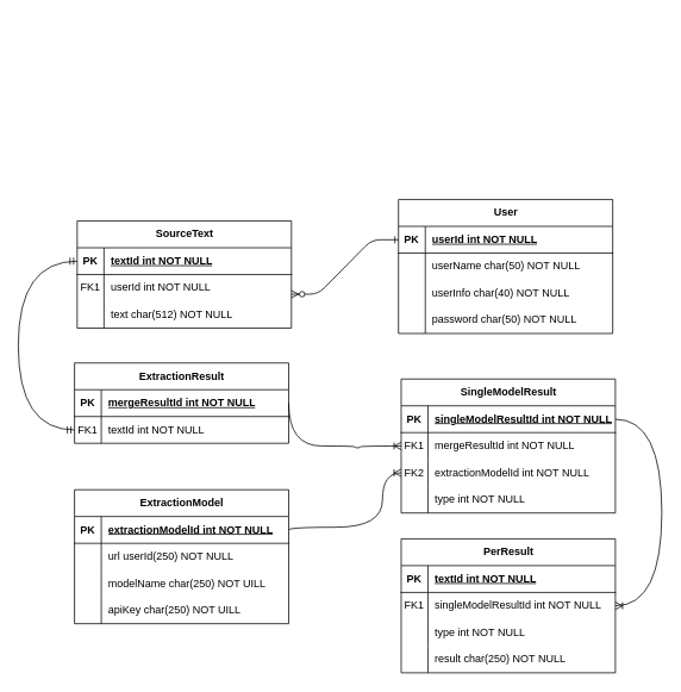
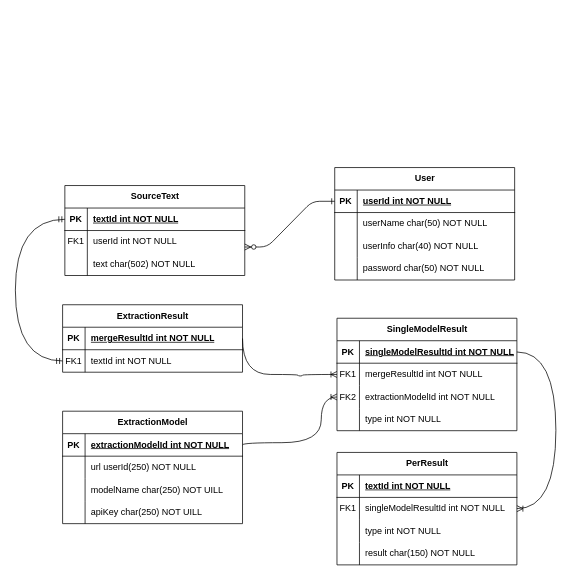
  <mxCell id="0" />
  <mxCell id="1" parent="0" />
  <mxCell id="2" value="User" style="shape=table;startSize=30;container=1;collapsible=1;childLayout=tableLayout;fixedRows=1;rowLines=0;fontStyle=1;align=center;resizeLast=1;html=1;" vertex="1" parent="1"><mxGeometry x="446" y="223" width="240" height="150" as="geometry"><mxRectangle x="260" y="420" width="70" height="30" as="alternateBounds" /></mxGeometry></mxCell>
  <mxCell id="3" value="" style="shape=tableRow;horizontal=0;startSize=0;swimlaneHead=0;swimlaneBody=0;fillColor=none;collapsible=0;dropTarget=0;points=[[0,0.5],[1,0.5]];portConstraint=eastwest;top=0;left=0;right=0;bottom=1;" vertex="1" parent="2"><mxGeometry y="30" width="240" height="30" as="geometry" /></mxCell>
  <mxCell id="4" value="PK" style="shape=partialRectangle;connectable=0;fillColor=none;top=0;left=0;bottom=0;right=0;fontStyle=1;overflow=hidden;whiteSpace=wrap;html=1;" vertex="1" parent="3"><mxGeometry width="30" height="30" as="geometry"><mxRectangle width="30" height="30" as="alternateBounds" /></mxGeometry></mxCell>
  <mxCell id="5" value="userId int NOT NULL" style="shape=partialRectangle;connectable=0;fillColor=none;top=0;left=0;bottom=0;right=0;align=left;spacingLeft=6;fontStyle=5;overflow=hidden;whiteSpace=wrap;html=1;" vertex="1" parent="3"><mxGeometry x="30" width="210" height="30" as="geometry"><mxRectangle width="210" height="30" as="alternateBounds" /></mxGeometry></mxCell>
  <mxCell id="6" value="" style="shape=tableRow;horizontal=0;startSize=0;swimlaneHead=0;swimlaneBody=0;fillColor=none;collapsible=0;dropTarget=0;points=[[0,0.5],[1,0.5]];portConstraint=eastwest;top=0;left=0;right=0;bottom=0;" vertex="1" parent="2"><mxGeometry y="60" width="240" height="30" as="geometry" /></mxCell>
  <mxCell id="7" value="" style="shape=partialRectangle;connectable=0;fillColor=none;top=0;left=0;bottom=0;right=0;editable=1;overflow=hidden;whiteSpace=wrap;html=1;" vertex="1" parent="6"><mxGeometry width="30" height="30" as="geometry"><mxRectangle width="30" height="30" as="alternateBounds" /></mxGeometry></mxCell>
  <mxCell id="8" value="userName char(50) NOT NULL" style="shape=partialRectangle;connectable=0;fillColor=none;top=0;left=0;bottom=0;right=0;align=left;spacingLeft=6;overflow=hidden;whiteSpace=wrap;html=1;" vertex="1" parent="6"><mxGeometry x="30" width="210" height="30" as="geometry"><mxRectangle width="210" height="30" as="alternateBounds" /></mxGeometry></mxCell>
  <mxCell id="9" value="" style="shape=tableRow;horizontal=0;startSize=0;swimlaneHead=0;swimlaneBody=0;fillColor=none;collapsible=0;dropTarget=0;points=[[0,0.5],[1,0.5]];portConstraint=eastwest;top=0;left=0;right=0;bottom=0;" vertex="1" parent="2"><mxGeometry y="90" width="240" height="30" as="geometry" /></mxCell>
  <mxCell id="10" value="" style="shape=partialRectangle;connectable=0;fillColor=none;top=0;left=0;bottom=0;right=0;editable=1;overflow=hidden;whiteSpace=wrap;html=1;" vertex="1" parent="9"><mxGeometry width="30" height="30" as="geometry"><mxRectangle width="30" height="30" as="alternateBounds" /></mxGeometry></mxCell>
  <mxCell id="11" value="userInfo char(40) NOT NULL" style="shape=partialRectangle;connectable=0;fillColor=none;top=0;left=0;bottom=0;right=0;align=left;spacingLeft=6;overflow=hidden;whiteSpace=wrap;html=1;" vertex="1" parent="9"><mxGeometry x="30" width="210" height="30" as="geometry"><mxRectangle width="210" height="30" as="alternateBounds" /></mxGeometry></mxCell>
  <mxCell id="12" value="" style="shape=tableRow;horizontal=0;startSize=0;swimlaneHead=0;swimlaneBody=0;fillColor=none;collapsible=0;dropTarget=0;points=[[0,0.5],[1,0.5]];portConstraint=eastwest;top=0;left=0;right=0;bottom=0;" vertex="1" parent="2"><mxGeometry y="120" width="240" height="30" as="geometry" /></mxCell>
  <mxCell id="13" value="&lt;div&gt;&lt;br/&gt;&lt;/div&gt;" style="shape=partialRectangle;connectable=0;fillColor=none;top=0;left=0;bottom=0;right=0;editable=1;overflow=hidden;whiteSpace=wrap;html=1;" vertex="1" parent="12"><mxGeometry width="30" height="30" as="geometry"><mxRectangle width="30" height="30" as="alternateBounds" /></mxGeometry></mxCell>
  <mxCell id="14" value="password char(50) NOT NULL" style="shape=partialRectangle;connectable=0;fillColor=none;top=0;left=0;bottom=0;right=0;align=left;spacingLeft=6;overflow=hidden;whiteSpace=wrap;html=1;" vertex="1" parent="12"><mxGeometry x="30" width="210" height="30" as="geometry"><mxRectangle width="210" height="30" as="alternateBounds" /></mxGeometry></mxCell>
  <mxCell id="15" value="SourceText" style="shape=table;startSize=30;container=1;collapsible=1;childLayout=tableLayout;fixedRows=1;rowLines=0;fontStyle=1;align=center;resizeLast=1;html=1;" vertex="1" parent="1"><mxGeometry x="86" y="247" width="240" height="120" as="geometry"><mxRectangle x="260" y="420" width="70" height="30" as="alternateBounds" /></mxGeometry></mxCell>
  <mxCell id="16" value="" style="shape=tableRow;horizontal=0;startSize=0;swimlaneHead=0;swimlaneBody=0;fillColor=none;collapsible=0;dropTarget=0;points=[[0,0.5],[1,0.5]];portConstraint=eastwest;top=0;left=0;right=0;bottom=1;" vertex="1" parent="15"><mxGeometry y="30" width="240" height="30" as="geometry" /></mxCell>
  <mxCell id="17" value="PK" style="shape=partialRectangle;connectable=0;fillColor=none;top=0;left=0;bottom=0;right=0;fontStyle=1;overflow=hidden;whiteSpace=wrap;html=1;" vertex="1" parent="16"><mxGeometry width="30" height="30" as="geometry"><mxRectangle width="30" height="30" as="alternateBounds" /></mxGeometry></mxCell>
  <mxCell id="18" value="textId int NOT NULL" style="shape=partialRectangle;connectable=0;fillColor=none;top=0;left=0;bottom=0;right=0;align=left;spacingLeft=6;fontStyle=5;overflow=hidden;whiteSpace=wrap;html=1;" vertex="1" parent="16"><mxGeometry x="30" width="210" height="30" as="geometry"><mxRectangle width="210" height="30" as="alternateBounds" /></mxGeometry></mxCell>
  <mxCell id="19" value="" style="shape=tableRow;horizontal=0;startSize=0;swimlaneHead=0;swimlaneBody=0;fillColor=none;collapsible=0;dropTarget=0;points=[[0,0.5],[1,0.5]];portConstraint=eastwest;top=0;left=0;right=0;bottom=0;" vertex="1" parent="15"><mxGeometry y="60" width="240" height="30" as="geometry" /></mxCell>
  <mxCell id="20" value="FK1" style="shape=partialRectangle;connectable=0;fillColor=none;top=0;left=0;bottom=0;right=0;editable=1;overflow=hidden;whiteSpace=wrap;html=1;" vertex="1" parent="19"><mxGeometry width="30" height="30" as="geometry"><mxRectangle width="30" height="30" as="alternateBounds" /></mxGeometry></mxCell>
  <mxCell id="21" value="userId int NOT NULL" style="shape=partialRectangle;connectable=0;fillColor=none;top=0;left=0;bottom=0;right=0;align=left;spacingLeft=6;overflow=hidden;whiteSpace=wrap;html=1;" vertex="1" parent="19"><mxGeometry x="30" width="210" height="30" as="geometry"><mxRectangle width="210" height="30" as="alternateBounds" /></mxGeometry></mxCell>
  <mxCell id="22" value="" style="shape=tableRow;horizontal=0;startSize=0;swimlaneHead=0;swimlaneBody=0;fillColor=none;collapsible=0;dropTarget=0;points=[[0,0.5],[1,0.5]];portConstraint=eastwest;top=0;left=0;right=0;bottom=0;" vertex="1" parent="15"><mxGeometry y="90" width="240" height="30" as="geometry" /></mxCell>
  <mxCell id="23" value="" style="shape=partialRectangle;connectable=0;fillColor=none;top=0;left=0;bottom=0;right=0;editable=1;overflow=hidden;whiteSpace=wrap;html=1;" vertex="1" parent="22"><mxGeometry width="30" height="30" as="geometry"><mxRectangle width="30" height="30" as="alternateBounds" /></mxGeometry></mxCell>
- <mxCell id="24" value="text char(512) NOT NULL" style="shape=partialRectangle;connectable=0;fillColor=none;top=0;left=0;bottom=0;right=0;align=left;spacingLeft=6;overflow=hidden;whiteSpace=wrap;html=1;" vertex="1" parent="22"><mxGeometry x="30" width="210" height="30" as="geometry"><mxRectangle width="210" height="30" as="alternateBounds" /></mxGeometry></mxCell>
+ <mxCell id="24" value="text char(502) NOT NULL" style="shape=partialRectangle;connectable=0;fillColor=none;top=0;left=0;bottom=0;right=0;align=left;spacingLeft=6;overflow=hidden;whiteSpace=wrap;html=1;" vertex="1" parent="22"><mxGeometry x="30" width="210" height="30" as="geometry"><mxRectangle width="210" height="30" as="alternateBounds" /></mxGeometry></mxCell>
  <mxCell id="25" value="ExtractionResult" style="shape=table;startSize=30;container=1;collapsible=1;childLayout=tableLayout;fixedRows=1;rowLines=0;fontStyle=1;align=center;resizeLast=1;html=1;" vertex="1" parent="1"><mxGeometry x="83" y="406" width="240" height="90" as="geometry"><mxRectangle x="260" y="420" width="70" height="30" as="alternateBounds" /></mxGeometry></mxCell>
  <mxCell id="26" value="" style="shape=tableRow;horizontal=0;startSize=0;swimlaneHead=0;swimlaneBody=0;fillColor=none;collapsible=0;dropTarget=0;points=[[0,0.5],[1,0.5]];portConstraint=eastwest;top=0;left=0;right=0;bottom=1;" vertex="1" parent="25"><mxGeometry y="30" width="240" height="30" as="geometry" /></mxCell>
  <mxCell id="27" value="PK" style="shape=partialRectangle;connectable=0;fillColor=none;top=0;left=0;bottom=0;right=0;fontStyle=1;overflow=hidden;whiteSpace=wrap;html=1;" vertex="1" parent="26"><mxGeometry width="30" height="30" as="geometry"><mxRectangle width="30" height="30" as="alternateBounds" /></mxGeometry></mxCell>
  <mxCell id="28" value="mergeResultId int NOT NULL" style="shape=partialRectangle;connectable=0;fillColor=none;top=0;left=0;bottom=0;right=0;align=left;spacingLeft=6;fontStyle=5;overflow=hidden;whiteSpace=wrap;html=1;" vertex="1" parent="26"><mxGeometry x="30" width="210" height="30" as="geometry"><mxRectangle width="210" height="30" as="alternateBounds" /></mxGeometry></mxCell>
  <mxCell id="29" value="" style="shape=tableRow;horizontal=0;startSize=0;swimlaneHead=0;swimlaneBody=0;fillColor=none;collapsible=0;dropTarget=0;points=[[0,0.5],[1,0.5]];portConstraint=eastwest;top=0;left=0;right=0;bottom=0;" vertex="1" parent="25"><mxGeometry y="60" width="240" height="30" as="geometry" /></mxCell>
  <mxCell id="30" value="FK1" style="shape=partialRectangle;connectable=0;fillColor=none;top=0;left=0;bottom=0;right=0;editable=1;overflow=hidden;whiteSpace=wrap;html=1;" vertex="1" parent="29"><mxGeometry width="30" height="30" as="geometry"><mxRectangle width="30" height="30" as="alternateBounds" /></mxGeometry></mxCell>
  <mxCell id="31" value="textId int NOT NULL" style="shape=partialRectangle;connectable=0;fillColor=none;top=0;left=0;bottom=0;right=0;align=left;spacingLeft=6;overflow=hidden;whiteSpace=wrap;html=1;" vertex="1" parent="29"><mxGeometry x="30" width="210" height="30" as="geometry"><mxRectangle width="210" height="30" as="alternateBounds" /></mxGeometry></mxCell>
  <mxCell id="32" value="SingleModelResult" style="shape=table;startSize=30;container=1;collapsible=1;childLayout=tableLayout;fixedRows=1;rowLines=0;fontStyle=1;align=center;resizeLast=1;html=1;" vertex="1" parent="1"><mxGeometry x="449" y="424" width="240" height="150" as="geometry"><mxRectangle x="260" y="420" width="70" height="30" as="alternateBounds" /></mxGeometry></mxCell>
  <mxCell id="33" value="" style="shape=tableRow;horizontal=0;startSize=0;swimlaneHead=0;swimlaneBody=0;fillColor=none;collapsible=0;dropTarget=0;points=[[0,0.5],[1,0.5]];portConstraint=eastwest;top=0;left=0;right=0;bottom=1;" vertex="1" parent="32"><mxGeometry y="30" width="240" height="30" as="geometry" /></mxCell>
  <mxCell id="34" value="PK" style="shape=partialRectangle;connectable=0;fillColor=none;top=0;left=0;bottom=0;right=0;fontStyle=1;overflow=hidden;whiteSpace=wrap;html=1;" vertex="1" parent="33"><mxGeometry width="30" height="30" as="geometry"><mxRectangle width="30" height="30" as="alternateBounds" /></mxGeometry></mxCell>
  <mxCell id="35" value="singleModelResultId int NOT NULL" style="shape=partialRectangle;connectable=0;fillColor=none;top=0;left=0;bottom=0;right=0;align=left;spacingLeft=6;fontStyle=5;overflow=hidden;whiteSpace=wrap;html=1;" vertex="1" parent="33"><mxGeometry x="30" width="210" height="30" as="geometry"><mxRectangle width="210" height="30" as="alternateBounds" /></mxGeometry></mxCell>
  <mxCell id="36" value="" style="shape=tableRow;horizontal=0;startSize=0;swimlaneHead=0;swimlaneBody=0;fillColor=none;collapsible=0;dropTarget=0;points=[[0,0.5],[1,0.5]];portConstraint=eastwest;top=0;left=0;right=0;bottom=0;" vertex="1" parent="32"><mxGeometry y="60" width="240" height="30" as="geometry" /></mxCell>
  <mxCell id="37" value="FK1" style="shape=partialRectangle;connectable=0;fillColor=none;top=0;left=0;bottom=0;right=0;editable=1;overflow=hidden;whiteSpace=wrap;html=1;" vertex="1" parent="36"><mxGeometry width="30" height="30" as="geometry"><mxRectangle width="30" height="30" as="alternateBounds" /></mxGeometry></mxCell>
  <mxCell id="38" value="mergeResultId int NOT NULL" style="shape=partialRectangle;connectable=0;fillColor=none;top=0;left=0;bottom=0;right=0;align=left;spacingLeft=6;overflow=hidden;whiteSpace=wrap;html=1;" vertex="1" parent="36"><mxGeometry x="30" width="210" height="30" as="geometry"><mxRectangle width="210" height="30" as="alternateBounds" /></mxGeometry></mxCell>
  <mxCell id="39" style="shape=tableRow;horizontal=0;startSize=0;swimlaneHead=0;swimlaneBody=0;fillColor=none;collapsible=0;dropTarget=0;points=[[0,0.5],[1,0.5]];portConstraint=eastwest;top=0;left=0;right=0;bottom=0;" vertex="1" parent="32"><mxGeometry y="90" width="240" height="30" as="geometry" /></mxCell>
  <mxCell id="40" value="FK2" style="shape=partialRectangle;connectable=0;fillColor=none;top=0;left=0;bottom=0;right=0;editable=1;overflow=hidden;whiteSpace=wrap;html=1;" vertex="1" parent="39"><mxGeometry width="30" height="30" as="geometry"><mxRectangle width="30" height="30" as="alternateBounds" /></mxGeometry></mxCell>
  <mxCell id="41" value="extractionModelId int NOT NULL" style="shape=partialRectangle;connectable=0;fillColor=none;top=0;left=0;bottom=0;right=0;align=left;spacingLeft=6;overflow=hidden;whiteSpace=wrap;html=1;" vertex="1" parent="39"><mxGeometry x="30" width="210" height="30" as="geometry"><mxRectangle width="210" height="30" as="alternateBounds" /></mxGeometry></mxCell>
  <mxCell id="42" style="shape=tableRow;horizontal=0;startSize=0;swimlaneHead=0;swimlaneBody=0;fillColor=none;collapsible=0;dropTarget=0;points=[[0,0.5],[1,0.5]];portConstraint=eastwest;top=0;left=0;right=0;bottom=0;" vertex="1" parent="32"><mxGeometry y="120" width="240" height="30" as="geometry" /></mxCell>
  <mxCell id="43" style="shape=partialRectangle;connectable=0;fillColor=none;top=0;left=0;bottom=0;right=0;editable=1;overflow=hidden;whiteSpace=wrap;html=1;" vertex="1" parent="42"><mxGeometry width="30" height="30" as="geometry"><mxRectangle width="30" height="30" as="alternateBounds" /></mxGeometry></mxCell>
  <mxCell id="44" value="type int NOT NULL" style="shape=partialRectangle;connectable=0;fillColor=none;top=0;left=0;bottom=0;right=0;align=left;spacingLeft=6;overflow=hidden;whiteSpace=wrap;html=1;" vertex="1" parent="42"><mxGeometry x="30" width="210" height="30" as="geometry"><mxRectangle width="210" height="30" as="alternateBounds" /></mxGeometry></mxCell>
  <mxCell id="45" value="PerResult" style="shape=table;startSize=30;container=1;collapsible=1;childLayout=tableLayout;fixedRows=1;rowLines=0;fontStyle=1;align=center;resizeLast=1;html=1;" vertex="1" parent="1"><mxGeometry x="449" y="603" width="240" height="150" as="geometry"><mxRectangle x="260" y="420" width="70" height="30" as="alternateBounds" /></mxGeometry></mxCell>
  <mxCell id="46" value="" style="shape=tableRow;horizontal=0;startSize=0;swimlaneHead=0;swimlaneBody=0;fillColor=none;collapsible=0;dropTarget=0;points=[[0,0.5],[1,0.5]];portConstraint=eastwest;top=0;left=0;right=0;bottom=1;" vertex="1" parent="45"><mxGeometry y="30" width="240" height="30" as="geometry" /></mxCell>
  <mxCell id="47" value="PK" style="shape=partialRectangle;connectable=0;fillColor=none;top=0;left=0;bottom=0;right=0;fontStyle=1;overflow=hidden;whiteSpace=wrap;html=1;" vertex="1" parent="46"><mxGeometry width="30" height="30" as="geometry"><mxRectangle width="30" height="30" as="alternateBounds" /></mxGeometry></mxCell>
  <mxCell id="48" value="textId int NOT NULL" style="shape=partialRectangle;connectable=0;fillColor=none;top=0;left=0;bottom=0;right=0;align=left;spacingLeft=6;fontStyle=5;overflow=hidden;whiteSpace=wrap;html=1;" vertex="1" parent="46"><mxGeometry x="30" width="210" height="30" as="geometry"><mxRectangle width="210" height="30" as="alternateBounds" /></mxGeometry></mxCell>
  <mxCell id="49" value="" style="shape=tableRow;horizontal=0;startSize=0;swimlaneHead=0;swimlaneBody=0;fillColor=none;collapsible=0;dropTarget=0;points=[[0,0.5],[1,0.5]];portConstraint=eastwest;top=0;left=0;right=0;bottom=0;" vertex="1" parent="45"><mxGeometry y="60" width="240" height="30" as="geometry" /></mxCell>
  <mxCell id="50" value="FK1" style="shape=partialRectangle;connectable=0;fillColor=none;top=0;left=0;bottom=0;right=0;editable=1;overflow=hidden;whiteSpace=wrap;html=1;" vertex="1" parent="49"><mxGeometry width="30" height="30" as="geometry"><mxRectangle width="30" height="30" as="alternateBounds" /></mxGeometry></mxCell>
  <mxCell id="51" value="singleModelResultId int NOT NULL" style="shape=partialRectangle;connectable=0;fillColor=none;top=0;left=0;bottom=0;right=0;align=left;spacingLeft=6;overflow=hidden;whiteSpace=wrap;html=1;" vertex="1" parent="49"><mxGeometry x="30" width="210" height="30" as="geometry"><mxRectangle width="210" height="30" as="alternateBounds" /></mxGeometry></mxCell>
  <mxCell id="52" value="" style="shape=tableRow;horizontal=0;startSize=0;swimlaneHead=0;swimlaneBody=0;fillColor=none;collapsible=0;dropTarget=0;points=[[0,0.5],[1,0.5]];portConstraint=eastwest;top=0;left=0;right=0;bottom=0;" vertex="1" parent="45"><mxGeometry y="90" width="240" height="30" as="geometry" /></mxCell>
  <mxCell id="53" value="" style="shape=partialRectangle;connectable=0;fillColor=none;top=0;left=0;bottom=0;right=0;editable=1;overflow=hidden;whiteSpace=wrap;html=1;" vertex="1" parent="52"><mxGeometry width="30" height="30" as="geometry"><mxRectangle width="30" height="30" as="alternateBounds" /></mxGeometry></mxCell>
  <mxCell id="54" value="type int NOT NULL" style="shape=partialRectangle;connectable=0;fillColor=none;top=0;left=0;bottom=0;right=0;align=left;spacingLeft=6;overflow=hidden;whiteSpace=wrap;html=1;" vertex="1" parent="52"><mxGeometry x="30" width="210" height="30" as="geometry"><mxRectangle width="210" height="30" as="alternateBounds" /></mxGeometry></mxCell>
  <mxCell id="55" style="shape=tableRow;horizontal=0;startSize=0;swimlaneHead=0;swimlaneBody=0;fillColor=none;collapsible=0;dropTarget=0;points=[[0,0.5],[1,0.5]];portConstraint=eastwest;top=0;left=0;right=0;bottom=0;" vertex="1" parent="45"><mxGeometry y="120" width="240" height="30" as="geometry" /></mxCell>
  <mxCell id="56" style="shape=partialRectangle;connectable=0;fillColor=none;top=0;left=0;bottom=0;right=0;editable=1;overflow=hidden;whiteSpace=wrap;html=1;" vertex="1" parent="55"><mxGeometry width="30" height="30" as="geometry"><mxRectangle width="30" height="30" as="alternateBounds" /></mxGeometry></mxCell>
- <mxCell id="57" value="result char(250) NOT NULL" style="shape=partialRectangle;connectable=0;fillColor=none;top=0;left=0;bottom=0;right=0;align=left;spacingLeft=6;overflow=hidden;whiteSpace=wrap;html=1;" vertex="1" parent="55"><mxGeometry x="30" width="210" height="30" as="geometry"><mxRectangle width="210" height="30" as="alternateBounds" /></mxGeometry></mxCell>
+ <mxCell id="57" value="result char(150) NOT NULL" style="shape=partialRectangle;connectable=0;fillColor=none;top=0;left=0;bottom=0;right=0;align=left;spacingLeft=6;overflow=hidden;whiteSpace=wrap;html=1;" vertex="1" parent="55"><mxGeometry x="30" width="210" height="30" as="geometry"><mxRectangle width="210" height="30" as="alternateBounds" /></mxGeometry></mxCell>
  <mxCell id="58" value="ExtractionModel" style="shape=table;startSize=30;container=1;collapsible=1;childLayout=tableLayout;fixedRows=1;rowLines=0;fontStyle=1;align=center;resizeLast=1;html=1;" vertex="1" parent="1"><mxGeometry x="83" y="548" width="240" height="150" as="geometry"><mxRectangle x="260" y="420" width="70" height="30" as="alternateBounds" /></mxGeometry></mxCell>
  <mxCell id="59" value="" style="shape=tableRow;horizontal=0;startSize=0;swimlaneHead=0;swimlaneBody=0;fillColor=none;collapsible=0;dropTarget=0;points=[[0,0.5],[1,0.5]];portConstraint=eastwest;top=0;left=0;right=0;bottom=1;" vertex="1" parent="58"><mxGeometry y="30" width="240" height="30" as="geometry" /></mxCell>
  <mxCell id="60" value="PK" style="shape=partialRectangle;connectable=0;fillColor=none;top=0;left=0;bottom=0;right=0;fontStyle=1;overflow=hidden;whiteSpace=wrap;html=1;" vertex="1" parent="59"><mxGeometry width="30" height="30" as="geometry"><mxRectangle width="30" height="30" as="alternateBounds" /></mxGeometry></mxCell>
  <mxCell id="61" value="extractionModelId int NOT NULL" style="shape=partialRectangle;connectable=0;fillColor=none;top=0;left=0;bottom=0;right=0;align=left;spacingLeft=6;fontStyle=5;overflow=hidden;whiteSpace=wrap;html=1;" vertex="1" parent="59"><mxGeometry x="30" width="210" height="30" as="geometry"><mxRectangle width="210" height="30" as="alternateBounds" /></mxGeometry></mxCell>
  <mxCell id="62" value="" style="shape=tableRow;horizontal=0;startSize=0;swimlaneHead=0;swimlaneBody=0;fillColor=none;collapsible=0;dropTarget=0;points=[[0,0.5],[1,0.5]];portConstraint=eastwest;top=0;left=0;right=0;bottom=0;" vertex="1" parent="58"><mxGeometry y="60" width="240" height="30" as="geometry" /></mxCell>
  <mxCell id="63" value="" style="shape=partialRectangle;connectable=0;fillColor=none;top=0;left=0;bottom=0;right=0;editable=1;overflow=hidden;whiteSpace=wrap;html=1;" vertex="1" parent="62"><mxGeometry width="30" height="30" as="geometry"><mxRectangle width="30" height="30" as="alternateBounds" /></mxGeometry></mxCell>
  <mxCell id="64" value="url userId(250) NOT NULL" style="shape=partialRectangle;connectable=0;fillColor=none;top=0;left=0;bottom=0;right=0;align=left;spacingLeft=6;overflow=hidden;whiteSpace=wrap;html=1;" vertex="1" parent="62"><mxGeometry x="30" width="210" height="30" as="geometry"><mxRectangle width="210" height="30" as="alternateBounds" /></mxGeometry></mxCell>
  <mxCell id="65" value="" style="shape=tableRow;horizontal=0;startSize=0;swimlaneHead=0;swimlaneBody=0;fillColor=none;collapsible=0;dropTarget=0;points=[[0,0.5],[1,0.5]];portConstraint=eastwest;top=0;left=0;right=0;bottom=0;" vertex="1" parent="58"><mxGeometry y="90" width="240" height="30" as="geometry" /></mxCell>
  <mxCell id="66" value="" style="shape=partialRectangle;connectable=0;fillColor=none;top=0;left=0;bottom=0;right=0;editable=1;overflow=hidden;whiteSpace=wrap;html=1;" vertex="1" parent="65"><mxGeometry width="30" height="30" as="geometry"><mxRectangle width="30" height="30" as="alternateBounds" /></mxGeometry></mxCell>
  <mxCell id="67" value="modelName char(250) NOT UILL" style="shape=partialRectangle;connectable=0;fillColor=none;top=0;left=0;bottom=0;right=0;align=left;spacingLeft=6;overflow=hidden;whiteSpace=wrap;html=1;" vertex="1" parent="65"><mxGeometry x="30" width="210" height="30" as="geometry"><mxRectangle width="210" height="30" as="alternateBounds" /></mxGeometry></mxCell>
  <mxCell id="68" style="shape=tableRow;horizontal=0;startSize=0;swimlaneHead=0;swimlaneBody=0;fillColor=none;collapsible=0;dropTarget=0;points=[[0,0.5],[1,0.5]];portConstraint=eastwest;top=0;left=0;right=0;bottom=0;" vertex="1" parent="58"><mxGeometry y="120" width="240" height="30" as="geometry" /></mxCell>
  <mxCell id="69" style="shape=partialRectangle;connectable=0;fillColor=none;top=0;left=0;bottom=0;right=0;editable=1;overflow=hidden;whiteSpace=wrap;html=1;" vertex="1" parent="68"><mxGeometry width="30" height="30" as="geometry"><mxRectangle width="30" height="30" as="alternateBounds" /></mxGeometry></mxCell>
  <mxCell id="70" value="apiKey char(250) NOT UILL" style="shape=partialRectangle;connectable=0;fillColor=none;top=0;left=0;bottom=0;right=0;align=left;spacingLeft=6;overflow=hidden;whiteSpace=wrap;html=1;" vertex="1" parent="68"><mxGeometry x="30" width="210" height="30" as="geometry"><mxRectangle width="210" height="30" as="alternateBounds" /></mxGeometry></mxCell>
  <mxCell id="71" value="" style="edgeStyle=orthogonalEdgeStyle;fontSize=12;html=1;endArrow=ERmandOne;startArrow=ERmandOne;rounded=0;exitX=0;exitY=0.5;exitDx=0;exitDy=0;entryX=0;entryY=0.5;entryDx=0;entryDy=0;curved=1;" edge="1" parent="1" source="29" target="16"><mxGeometry width="100" height="100" relative="1" as="geometry"><mxPoint x="-75" y="430" as="sourcePoint" /><mxPoint x="25" y="330" as="targetPoint" /><Array as="points"><mxPoint x="20" y="481" /><mxPoint x="20" y="292" /></Array></mxGeometry></mxCell>
  <mxCell id="72" value="" style="edgeStyle=entityRelationEdgeStyle;endArrow=ERzeroToMany;startArrow=ERone;endFill=1;startFill=0;entryX=1;entryY=0.733;entryDx=0;entryDy=0;entryPerimeter=0;exitX=0;exitY=0.5;exitDx=0;exitDy=0;" edge="1" parent="1" source="3" target="19"><mxGeometry width="100" height="100" relative="1" as="geometry"><mxPoint x="366" y="172" as="sourcePoint" /><mxPoint x="468" y="121" as="targetPoint" /><Array as="points"><mxPoint x="523" y="392" /><mxPoint x="419" y="20" /><mxPoint x="452" y="211" /><mxPoint x="457" y="138" /></Array></mxGeometry></mxCell>
  <mxCell id="73" value="" style="edgeStyle=orthogonalEdgeStyle;fontSize=12;html=1;endArrow=ERoneToMany;rounded=0;curved=1;entryX=1;entryY=0.5;entryDx=0;entryDy=0;exitX=1;exitY=0.5;exitDx=0;exitDy=0;" edge="1" parent="1" source="33" target="49"><mxGeometry width="100" height="100" relative="1" as="geometry"><mxPoint x="634" y="819" as="sourcePoint" /><mxPoint x="734" y="719" as="targetPoint" /><Array as="points"><mxPoint x="741" y="469" /><mxPoint x="741" y="678" /></Array></mxGeometry></mxCell>
  <mxCell id="74" value="" style="edgeStyle=orthogonalEdgeStyle;fontSize=12;html=1;endArrow=ERoneToMany;rounded=0;curved=1;entryX=0;entryY=0.5;entryDx=0;entryDy=0;exitX=1;exitY=0.5;exitDx=0;exitDy=0;" edge="1" parent="1" source="26" target="36"><mxGeometry width="100" height="100" relative="1" as="geometry"><mxPoint x="345" y="631" as="sourcePoint" /><mxPoint x="345" y="840" as="targetPoint" /><Array as="points"><mxPoint x="323" y="499" /><mxPoint x="397" y="499" /><mxPoint x="397" y="501" /><mxPoint x="403" y="501" /><mxPoint x="403" y="499" /></Array></mxGeometry></mxCell>
  <mxCell id="75" value="" style="edgeStyle=orthogonalEdgeStyle;fontSize=12;html=1;endArrow=ERoneToMany;rounded=0;curved=1;entryX=0;entryY=0.5;entryDx=0;entryDy=0;exitX=1;exitY=0.5;exitDx=0;exitDy=0;" edge="1" parent="1" source="59" target="39"><mxGeometry width="100" height="100" relative="1" as="geometry"><mxPoint x="347" y="679" as="sourcePoint" /><mxPoint x="347" y="888" as="targetPoint" /><Array as="points"><mxPoint x="323" y="590" /><mxPoint x="428" y="590" /><mxPoint x="428" y="529" /></Array></mxGeometry></mxCell>
